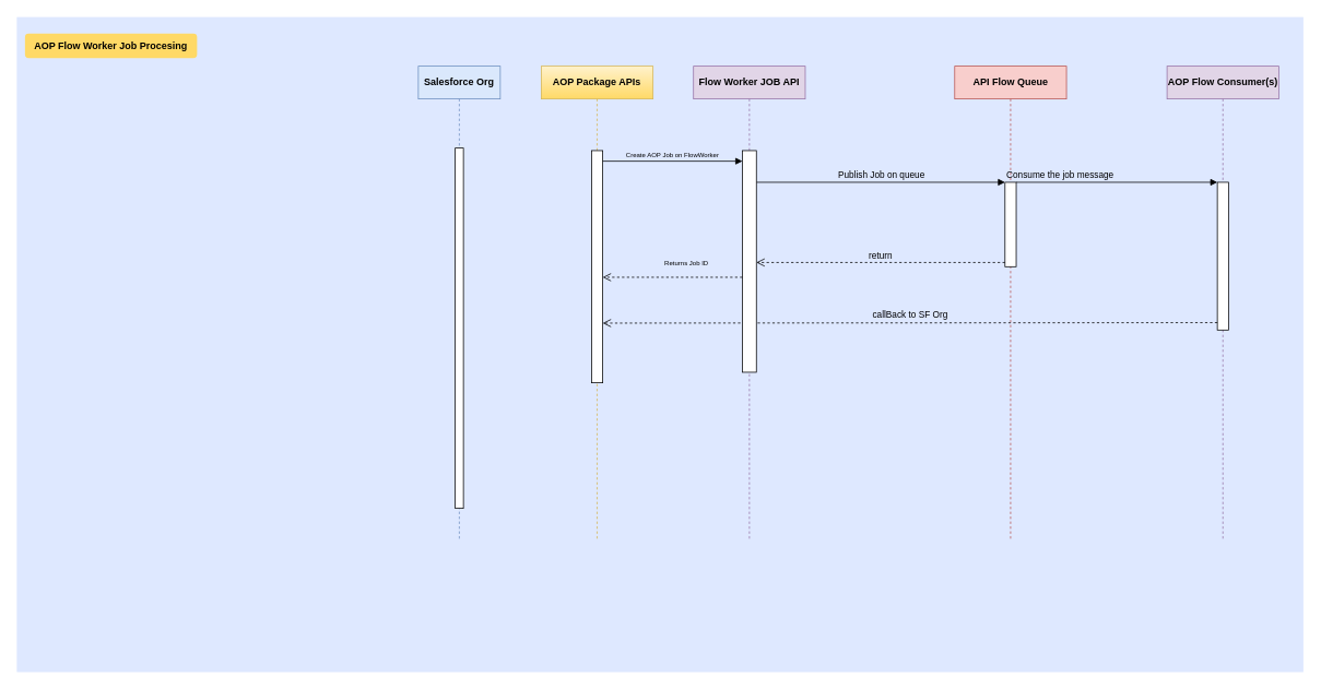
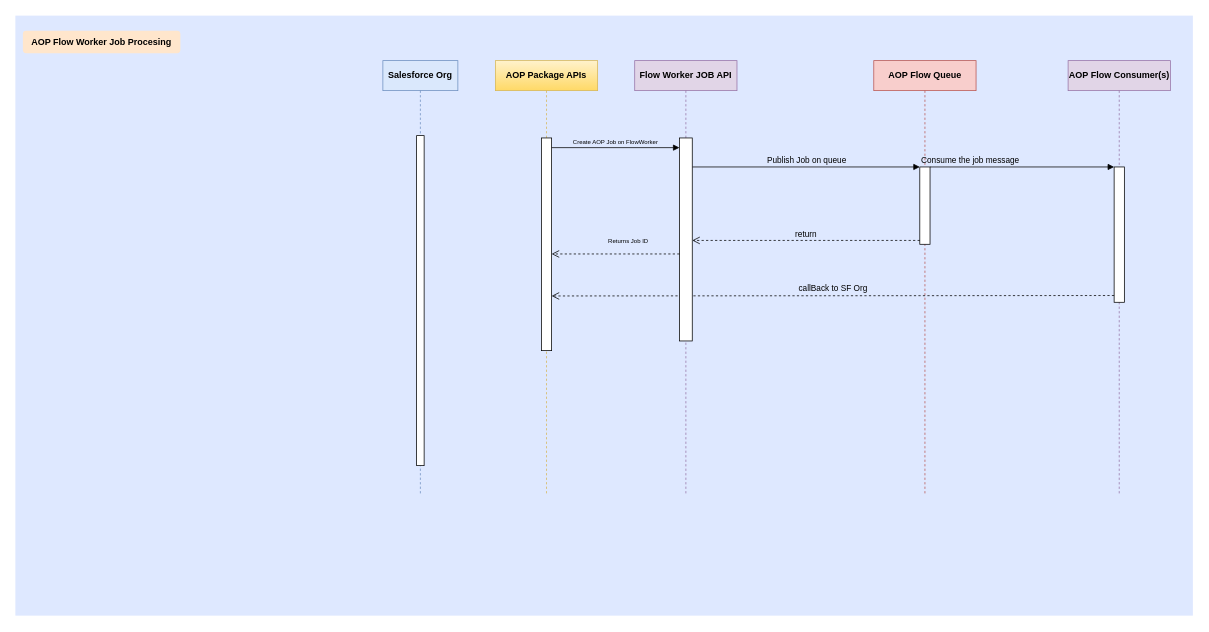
  <mxCell id="0" />
  <mxCell id="1" parent="0" />
  <mxCell id="2" value="" style="fillColor=#DEE8FF;strokeColor=none" parent="1" vertex="1"><mxGeometry x="20" y="20" width="1570" height="800" as="geometry" /></mxCell>
- <mxCell id="3" value="AOP Flow Worker Job Procesing" style="rounded=1;fontStyle=1;fillColor=#FFD966;strokeColor=none" parent="1" vertex="1"><mxGeometry x="30" y="40" width="210" height="30" as="geometry" /></mxCell>
+ <mxCell id="3" value="AOP Flow Worker Job Procesing" style="rounded=1;fontStyle=1;fillColor=#ffe6cc;strokeColor=none;" parent="1" vertex="1"><mxGeometry x="30" y="40" width="210" height="30" as="geometry" /></mxCell>
  <mxCell id="4" value="" style="group" parent="1" vertex="1" connectable="0"><mxGeometry x="660" y="80" width="900" height="580" as="geometry" /></mxCell>
  <mxCell id="5" value="AOP Package APIs" style="shape=umlLifeline;perimeter=lifelinePerimeter;whiteSpace=wrap;html=1;container=1;collapsible=0;recursiveResize=0;outlineConnect=0;fillColor=#fff2cc;strokeColor=#d6b656;fontStyle=1;gradientColor=#ffd966;" parent="4" vertex="1"><mxGeometry width="136.364" height="580" as="geometry" /></mxCell>
- <mxCell id="6" value="API Flow Queue" style="shape=umlLifeline;perimeter=lifelinePerimeter;whiteSpace=wrap;html=1;container=1;collapsible=0;recursiveResize=0;outlineConnect=0;fillColor=#f8cecc;strokeColor=#b85450;fontStyle=1" parent="4" vertex="1"><mxGeometry x="504.545" width="136.364" height="580" as="geometry" /></mxCell>
+ <mxCell id="6" value="AOP Flow Queue" style="shape=umlLifeline;perimeter=lifelinePerimeter;whiteSpace=wrap;html=1;container=1;collapsible=0;recursiveResize=0;outlineConnect=0;fillColor=#f8cecc;strokeColor=#b85450;fontStyle=1" parent="4" vertex="1"><mxGeometry x="504.545" width="136.364" height="580" as="geometry" /></mxCell>
  <mxCell id="7" value="" style="html=1;points=[];perimeter=orthogonalPerimeter;" parent="6" vertex="1"><mxGeometry x="61.364" y="141.778" width="13.636" height="103.111" as="geometry" /></mxCell>
  <mxCell id="8" value="Publish Job on queue" style="html=1;verticalAlign=bottom;endArrow=block;entryX=0;entryY=0;rounded=0;labelBackgroundColor=none;" parent="4" source="17" target="7" edge="1"><mxGeometry relative="1" as="geometry"><mxPoint x="477.273" y="335.111" as="sourcePoint" /></mxGeometry></mxCell>
  <mxCell id="9" value="return" style="html=1;verticalAlign=bottom;endArrow=open;dashed=1;endSize=8;exitX=0;exitY=0.95;rounded=0;labelBackgroundColor=none;" parent="4" source="7" target="17" edge="1"><mxGeometry relative="1" as="geometry"><mxPoint x="477.273" y="433.067" as="targetPoint" /></mxGeometry></mxCell>
  <mxCell id="10" value="AOP Flow Consumer(s)" style="shape=umlLifeline;perimeter=lifelinePerimeter;whiteSpace=wrap;html=1;container=1;collapsible=0;recursiveResize=0;outlineConnect=0;fillColor=#e1d5e7;strokeColor=#9673a6;fontStyle=1" parent="4" vertex="1"><mxGeometry x="763.636" width="136.364" height="580" as="geometry" /></mxCell>
  <mxCell id="11" value="" style="html=1;points=[];perimeter=orthogonalPerimeter;" parent="10" vertex="1"><mxGeometry x="61.364" y="141.778" width="13.636" height="180.444" as="geometry" /></mxCell>
  <mxCell id="12" value="Consume the job message" style="html=1;verticalAlign=bottom;endArrow=block;entryX=0;entryY=0;rounded=0;labelBackgroundColor=none;" parent="4" source="7" target="11" edge="1"><mxGeometry x="-0.571" relative="1" as="geometry"><mxPoint x="729.545" y="141.778" as="sourcePoint" /><mxPoint as="offset" /></mxGeometry></mxCell>
  <mxCell id="13" value="" style="html=1;points=[];perimeter=orthogonalPerimeter;" parent="4" vertex="1"><mxGeometry x="61.364" y="103.111" width="13.636" height="283.556" as="geometry" /></mxCell>
  <mxCell id="14" value="callBack to SF Org" style="html=1;verticalAlign=bottom;endArrow=open;dashed=1;endSize=8;exitX=0;exitY=0.95;rounded=0;entryX=1;entryY=0.743;entryDx=0;entryDy=0;entryPerimeter=0;labelBackgroundColor=none;" parent="4" source="11" target="13" edge="1"><mxGeometry relative="1" as="geometry"><mxPoint x="729.545" y="239.733" as="targetPoint" /></mxGeometry></mxCell>
  <mxCell id="15" value="&lt;font style=&quot;font-size: 8px&quot;&gt;Create AOP Job on FlowWorker&lt;/font&gt;" style="html=1;verticalAlign=bottom;endArrow=block;rounded=0;labelBackgroundColor=none;" parent="4" target="17" edge="1"><mxGeometry width="80" relative="1" as="geometry"><mxPoint x="75" y="116.0" as="sourcePoint" /><mxPoint x="184.091" y="116.0" as="targetPoint" /></mxGeometry></mxCell>
  <mxCell id="16" value="Flow Worker JOB API" style="shape=umlLifeline;perimeter=lifelinePerimeter;whiteSpace=wrap;html=1;container=1;collapsible=0;recursiveResize=0;outlineConnect=0;labelBackgroundColor=none;fontSize=12;fillColor=#e1d5e7;strokeColor=#9673a6;fontStyle=1" parent="4" vertex="1"><mxGeometry x="185.795" width="136.364" height="580" as="geometry" /></mxCell>
  <mxCell id="17" value="" style="html=1;points=[];perimeter=orthogonalPerimeter;" parent="4" vertex="1"><mxGeometry x="245.455" y="103.111" width="17.045" height="270.667" as="geometry" /></mxCell>
  <mxCell id="18" value="Returns Job ID" style="html=1;verticalAlign=bottom;endArrow=open;dashed=1;endSize=8;rounded=0;labelBackgroundColor=none;fontSize=8;" parent="4" target="13" edge="1"><mxGeometry x="-0.2" y="-10" relative="1" as="geometry"><mxPoint x="245.455" y="257.778" as="sourcePoint" /><mxPoint x="136.364" y="257.778" as="targetPoint" /><mxPoint as="offset" /></mxGeometry></mxCell>
  <mxCell id="19" value="Salesforce Org" style="shape=umlLifeline;perimeter=lifelinePerimeter;whiteSpace=wrap;html=1;container=1;collapsible=0;recursiveResize=0;outlineConnect=0;labelBackgroundColor=none;fontSize=12;fontStyle=1;fillColor=#dae8fc;strokeColor=#6c8ebf;" parent="1" vertex="1"><mxGeometry x="510" y="80" width="100" height="580" as="geometry" /></mxCell>
  <mxCell id="20" value="" style="html=1;points=[];perimeter=orthogonalPerimeter;labelBackgroundColor=none;fontSize=12;" parent="19" vertex="1"><mxGeometry x="45" y="100" width="10" height="440" as="geometry" /></mxCell>
